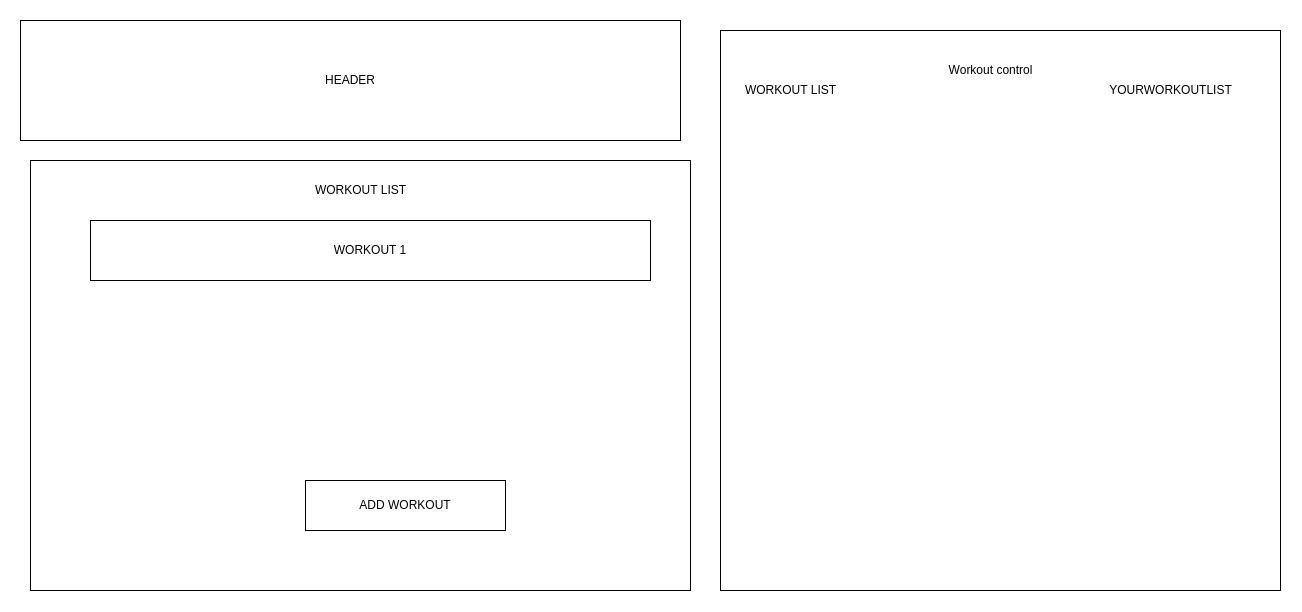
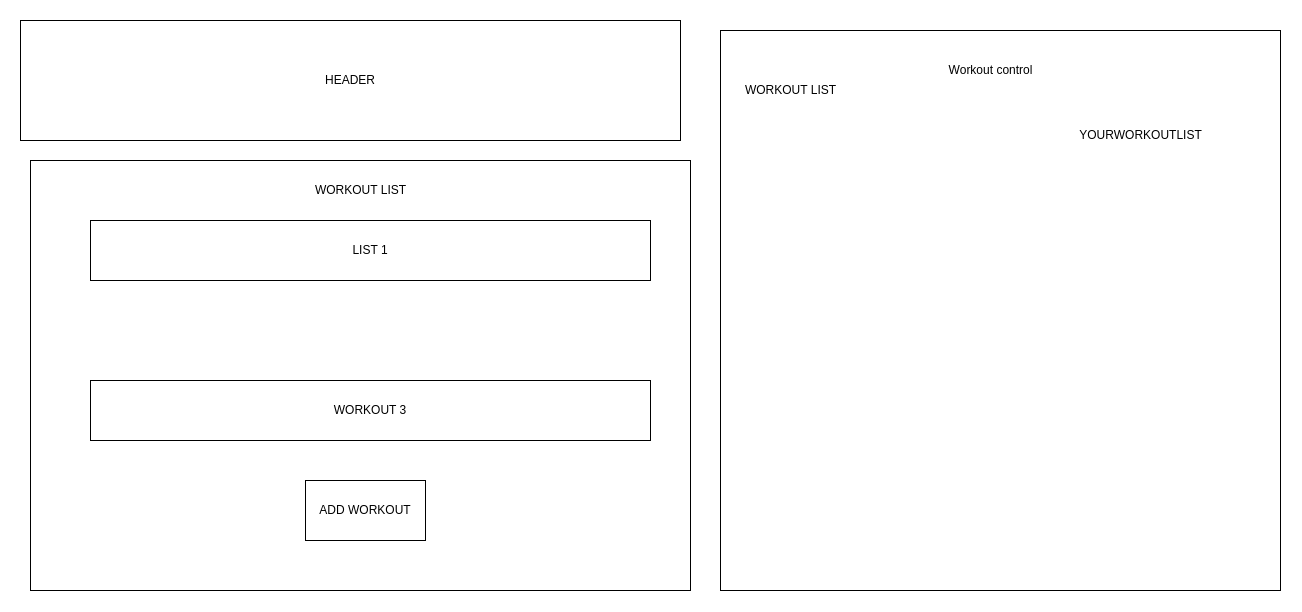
  <mxCell id="0" />
  <mxCell id="1" parent="0" />
  <mxCell id="2" value="" style="rounded=0;whiteSpace=wrap;html=1;fontStyle=1" vertex="1" parent="1"><mxGeometry x="30" y="160" width="660" height="430" as="geometry" /></mxCell>
  <mxCell id="3" value="HEADER" style="rounded=0;whiteSpace=wrap;html=1;" vertex="1" parent="1"><mxGeometry x="20" y="20" width="660" height="120" as="geometry" /></mxCell>
  <mxCell id="4" value="WORKOUT LIST" style="text;html=1;resizable=0;autosize=1;align=center;verticalAlign=middle;points=[];fillColor=none;strokeColor=none;rounded=0;" vertex="1" parent="1"><mxGeometry x="305" y="180" width="110" height="20" as="geometry" /></mxCell>
- <mxCell id="5" value="WORKOUT 1" style="rounded=0;whiteSpace=wrap;html=1;" vertex="1" parent="1"><mxGeometry x="90" y="220" width="560" height="60" as="geometry" /></mxCell>
- <mxCell id="7" value="ADD WORKOUT" style="rounded=0;whiteSpace=wrap;html=1;" vertex="1" parent="1"><mxGeometry x="305" y="480" width="200" height="50" as="geometry" /></mxCell>
+ <mxCell id="5" value="LIST 1" style="rounded=0;whiteSpace=wrap;html=1;" vertex="1" parent="1"><mxGeometry x="90" y="220" width="560" height="60" as="geometry" /></mxCell>
+ <mxCell id="6" value="WORKOUT 3" style="rounded=0;whiteSpace=wrap;html=1;" vertex="1" parent="1"><mxGeometry x="90" y="380" width="560" height="60" as="geometry" /></mxCell>
+ <mxCell id="7" value="ADD WORKOUT" style="rounded=0;whiteSpace=wrap;html=1;" vertex="1" parent="1"><mxGeometry x="305" y="480" width="120" height="60" as="geometry" /></mxCell>
  <mxCell id="8" value="" style="rounded=0;whiteSpace=wrap;html=1;" vertex="1" parent="1"><mxGeometry x="720" y="30" width="560" height="560" as="geometry" /></mxCell>
  <mxCell id="9" value="Workout control" style="text;html=1;resizable=0;autosize=1;align=center;verticalAlign=middle;points=[];fillColor=none;strokeColor=none;rounded=0;" vertex="1" parent="1"><mxGeometry x="940" y="60" width="100" height="20" as="geometry" /></mxCell>
  <mxCell id="10" value="WORKOUT LIST" style="text;html=1;resizable=0;autosize=1;align=center;verticalAlign=middle;points=[];fillColor=none;strokeColor=none;rounded=0;" vertex="1" parent="1"><mxGeometry x="735" y="80" width="110" height="20" as="geometry" /></mxCell>
- <mxCell id="11" value="YOURWORKOUTLIST" style="text;html=1;resizable=0;autosize=1;align=center;verticalAlign=middle;points=[];fillColor=none;strokeColor=none;rounded=0;" vertex="1" parent="1"><mxGeometry x="1100" y="80" width="140" height="20" as="geometry" /></mxCell>
+ <mxCell id="11" value="YOURWORKOUTLIST" style="text;html=1;resizable=0;autosize=1;align=center;verticalAlign=middle;points=[];fillColor=none;strokeColor=none;rounded=0;" vertex="1" parent="1"><mxGeometry x="1070" y="125" width="140" height="20" as="geometry" /></mxCell>
